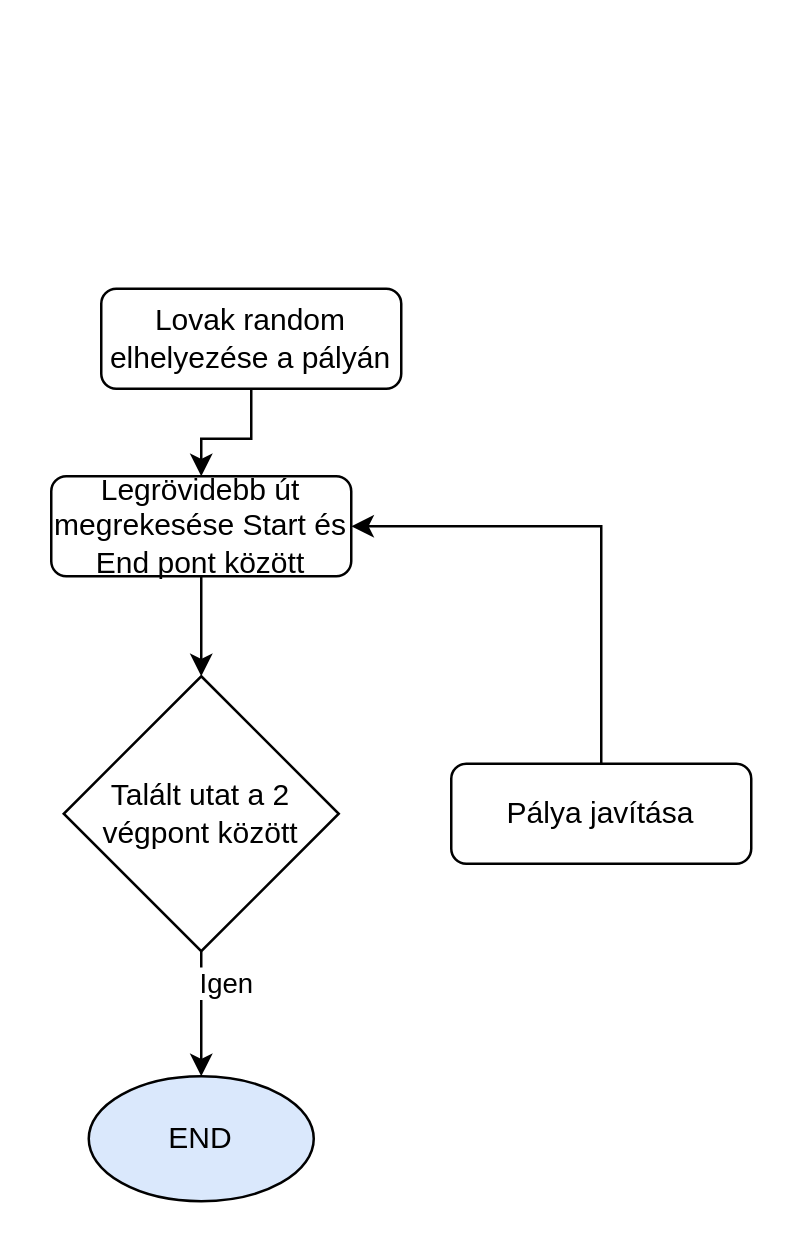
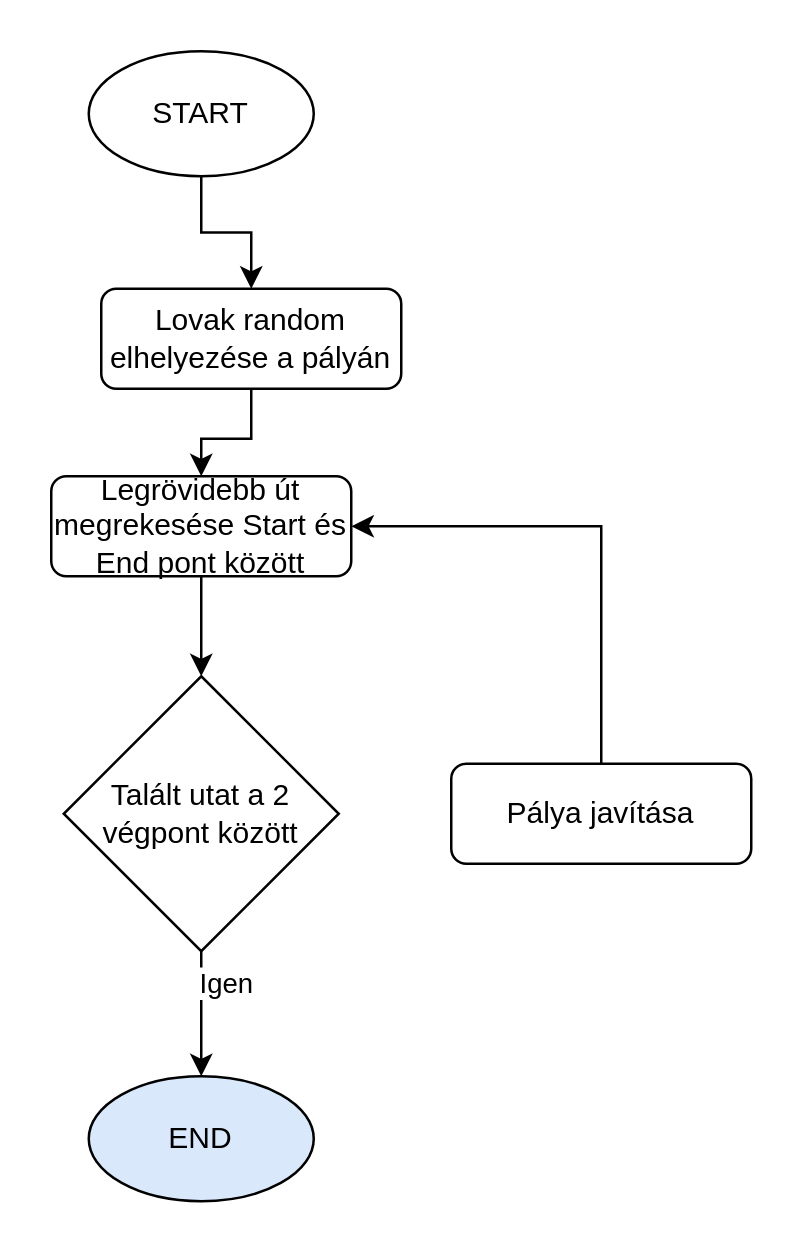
  <mxCell id="0" />
  <mxCell id="1" parent="0" />
  <mxCell id="2" value="" style="edgeStyle=orthogonalEdgeStyle;rounded=0;orthogonalLoop=1;jettySize=auto;html=1;" edge="1" parent="1" source="3" target="7"><mxGeometry relative="1" as="geometry" /></mxCell>
  <mxCell id="3" value="Lovak random elhelyezése a pályán" style="rounded=1;whiteSpace=wrap;html=1;" vertex="1" parent="1"><mxGeometry x="40" y="115" width="120" height="40" as="geometry" /></mxCell>
+ <mxCell id="4" value="" style="edgeStyle=orthogonalEdgeStyle;rounded=0;orthogonalLoop=1;jettySize=auto;html=1;" edge="1" parent="1" source="5" target="3"><mxGeometry relative="1" as="geometry" /></mxCell>
+ <mxCell id="5" value="START" style="ellipse;whiteSpace=wrap;html=1;" vertex="1" parent="1"><mxGeometry x="35" width="90" height="50" as="geometry" y="20" /></mxCell>
  <mxCell id="6" value="" style="edgeStyle=orthogonalEdgeStyle;rounded=0;orthogonalLoop=1;jettySize=auto;html=1;entryX=0.5;entryY=0;entryDx=0;entryDy=0;" edge="1" parent="1" source="7" target="9"><mxGeometry relative="1" as="geometry"><mxPoint x="80" y="290" as="targetPoint" /></mxGeometry></mxCell>
  <mxCell id="7" value="Legrövidebb út megrekesése Start és End pont között" style="rounded=1;whiteSpace=wrap;html=1;" vertex="1" parent="1"><mxGeometry x="20" y="190" width="120" height="40" as="geometry" /></mxCell>
  <mxCell id="8" value="Igen" style="edgeStyle=orthogonalEdgeStyle;rounded=0;orthogonalLoop=1;jettySize=auto;html=1;entryX=0.5;entryY=0;entryDx=0;entryDy=0;" edge="1" parent="1" source="9" target="12"><mxGeometry x="-0.5" y="10" relative="1" as="geometry"><mxPoint x="80" y="420" as="targetPoint" /><mxPoint as="offset" /></mxGeometry></mxCell>
  <mxCell id="9" value="Talált utat a 2 végpont között" style="rhombus;whiteSpace=wrap;html=1;" vertex="1" parent="1"><mxGeometry x="25" y="270" width="110" height="110" as="geometry" /></mxCell>
  <mxCell id="10" style="edgeStyle=orthogonalEdgeStyle;rounded=0;orthogonalLoop=1;jettySize=auto;html=1;exitX=0.5;exitY=0;exitDx=0;exitDy=0;entryX=1;entryY=0.5;entryDx=0;entryDy=0;" edge="1" parent="1" source="11" target="7"><mxGeometry relative="1" as="geometry" /></mxCell>
  <mxCell id="11" value="Pálya javítása" style="rounded=1;whiteSpace=wrap;html=1;" vertex="1" parent="1"><mxGeometry x="180" y="305" width="120" height="40" as="geometry" /></mxCell>
  <mxCell id="12" value="END" style="ellipse;whiteSpace=wrap;html=1;fillColor=#dae8fc;" vertex="1" parent="1"><mxGeometry x="35" y="430" width="90" height="50" as="geometry" /></mxCell>
